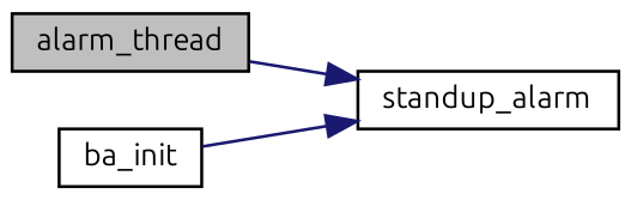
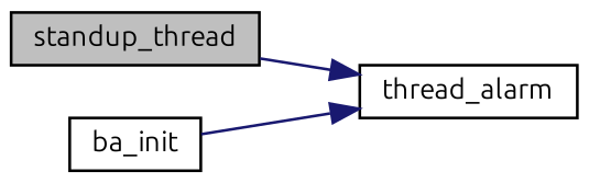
  digraph {
    fontname=Ubuntu
    rankdir=LR
    node [color=black fillcolor=white fontname=Ubuntu fontsize=10 shape=record style=filled]
    edge [color=midnightblue fontname=Ubuntu fontsize=10 labelfontname=Helvetica labelfontsize=10 style=solid]
-   n1 [fillcolor=grey75 fontcolor=black height=0.2 label=alarm_thread width=0.4]
-   n2 [height=0.2 label=standup_alarm width=0.4]
+   n1 [fillcolor=grey75 fontcolor=black height=0.2 label=standup_thread width=0.4]
+   n2 [height=0.2 label=thread_alarm width=0.4]
    n3 [height=0.2 label=ba_init width=0.4]
    n1 -> n2
    n3 -> n2
  }
